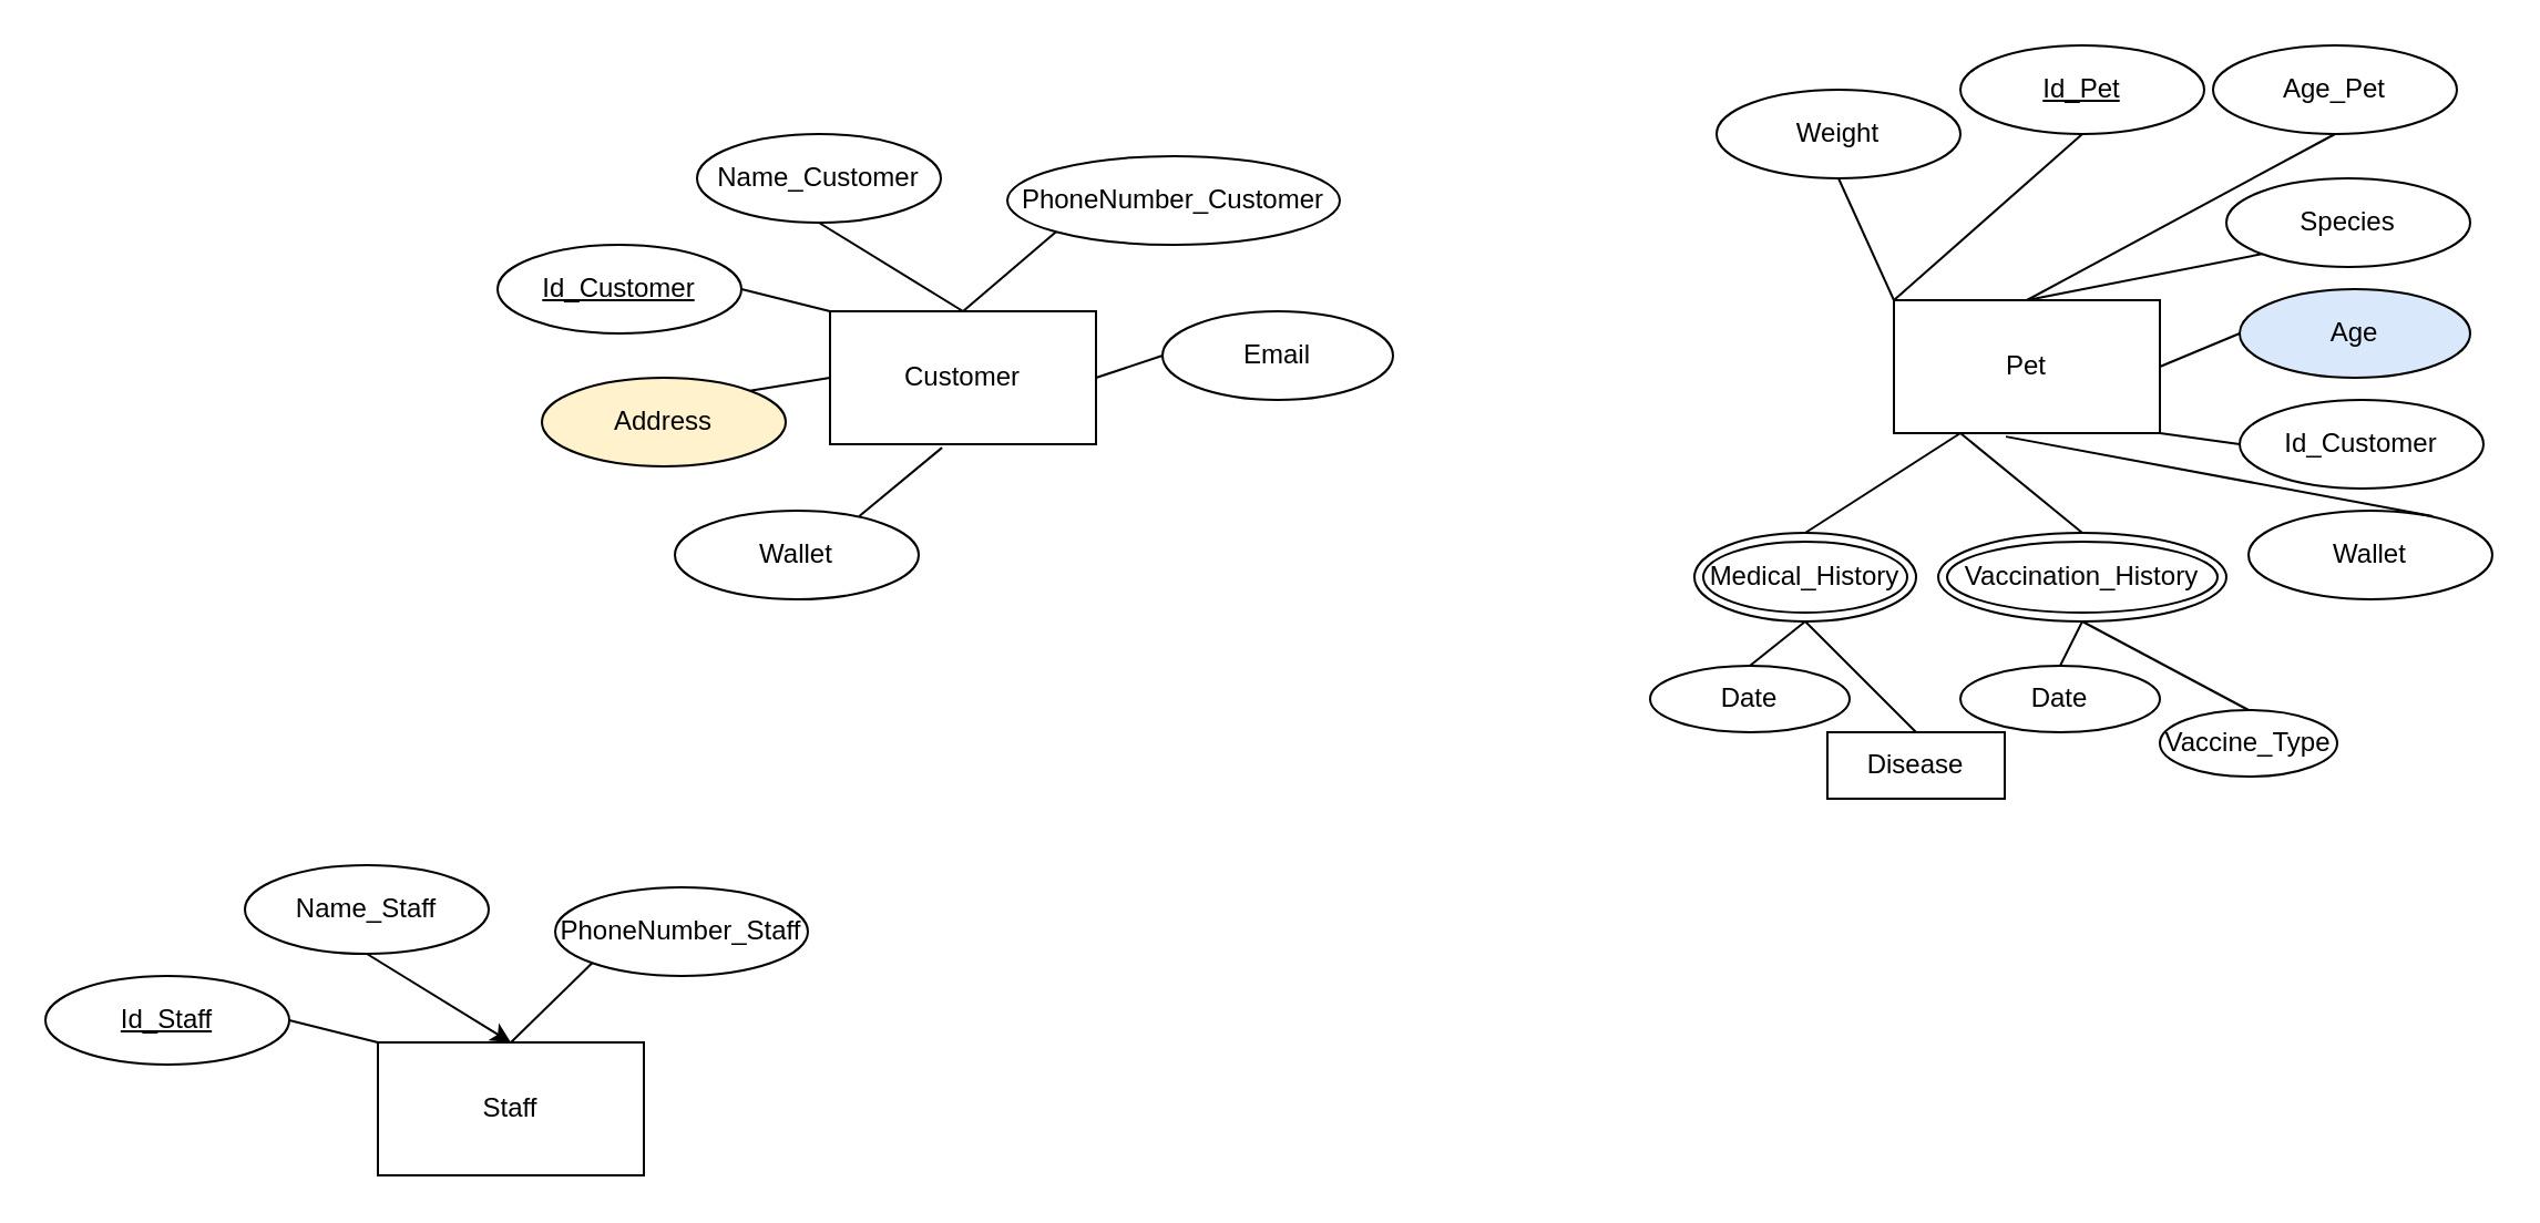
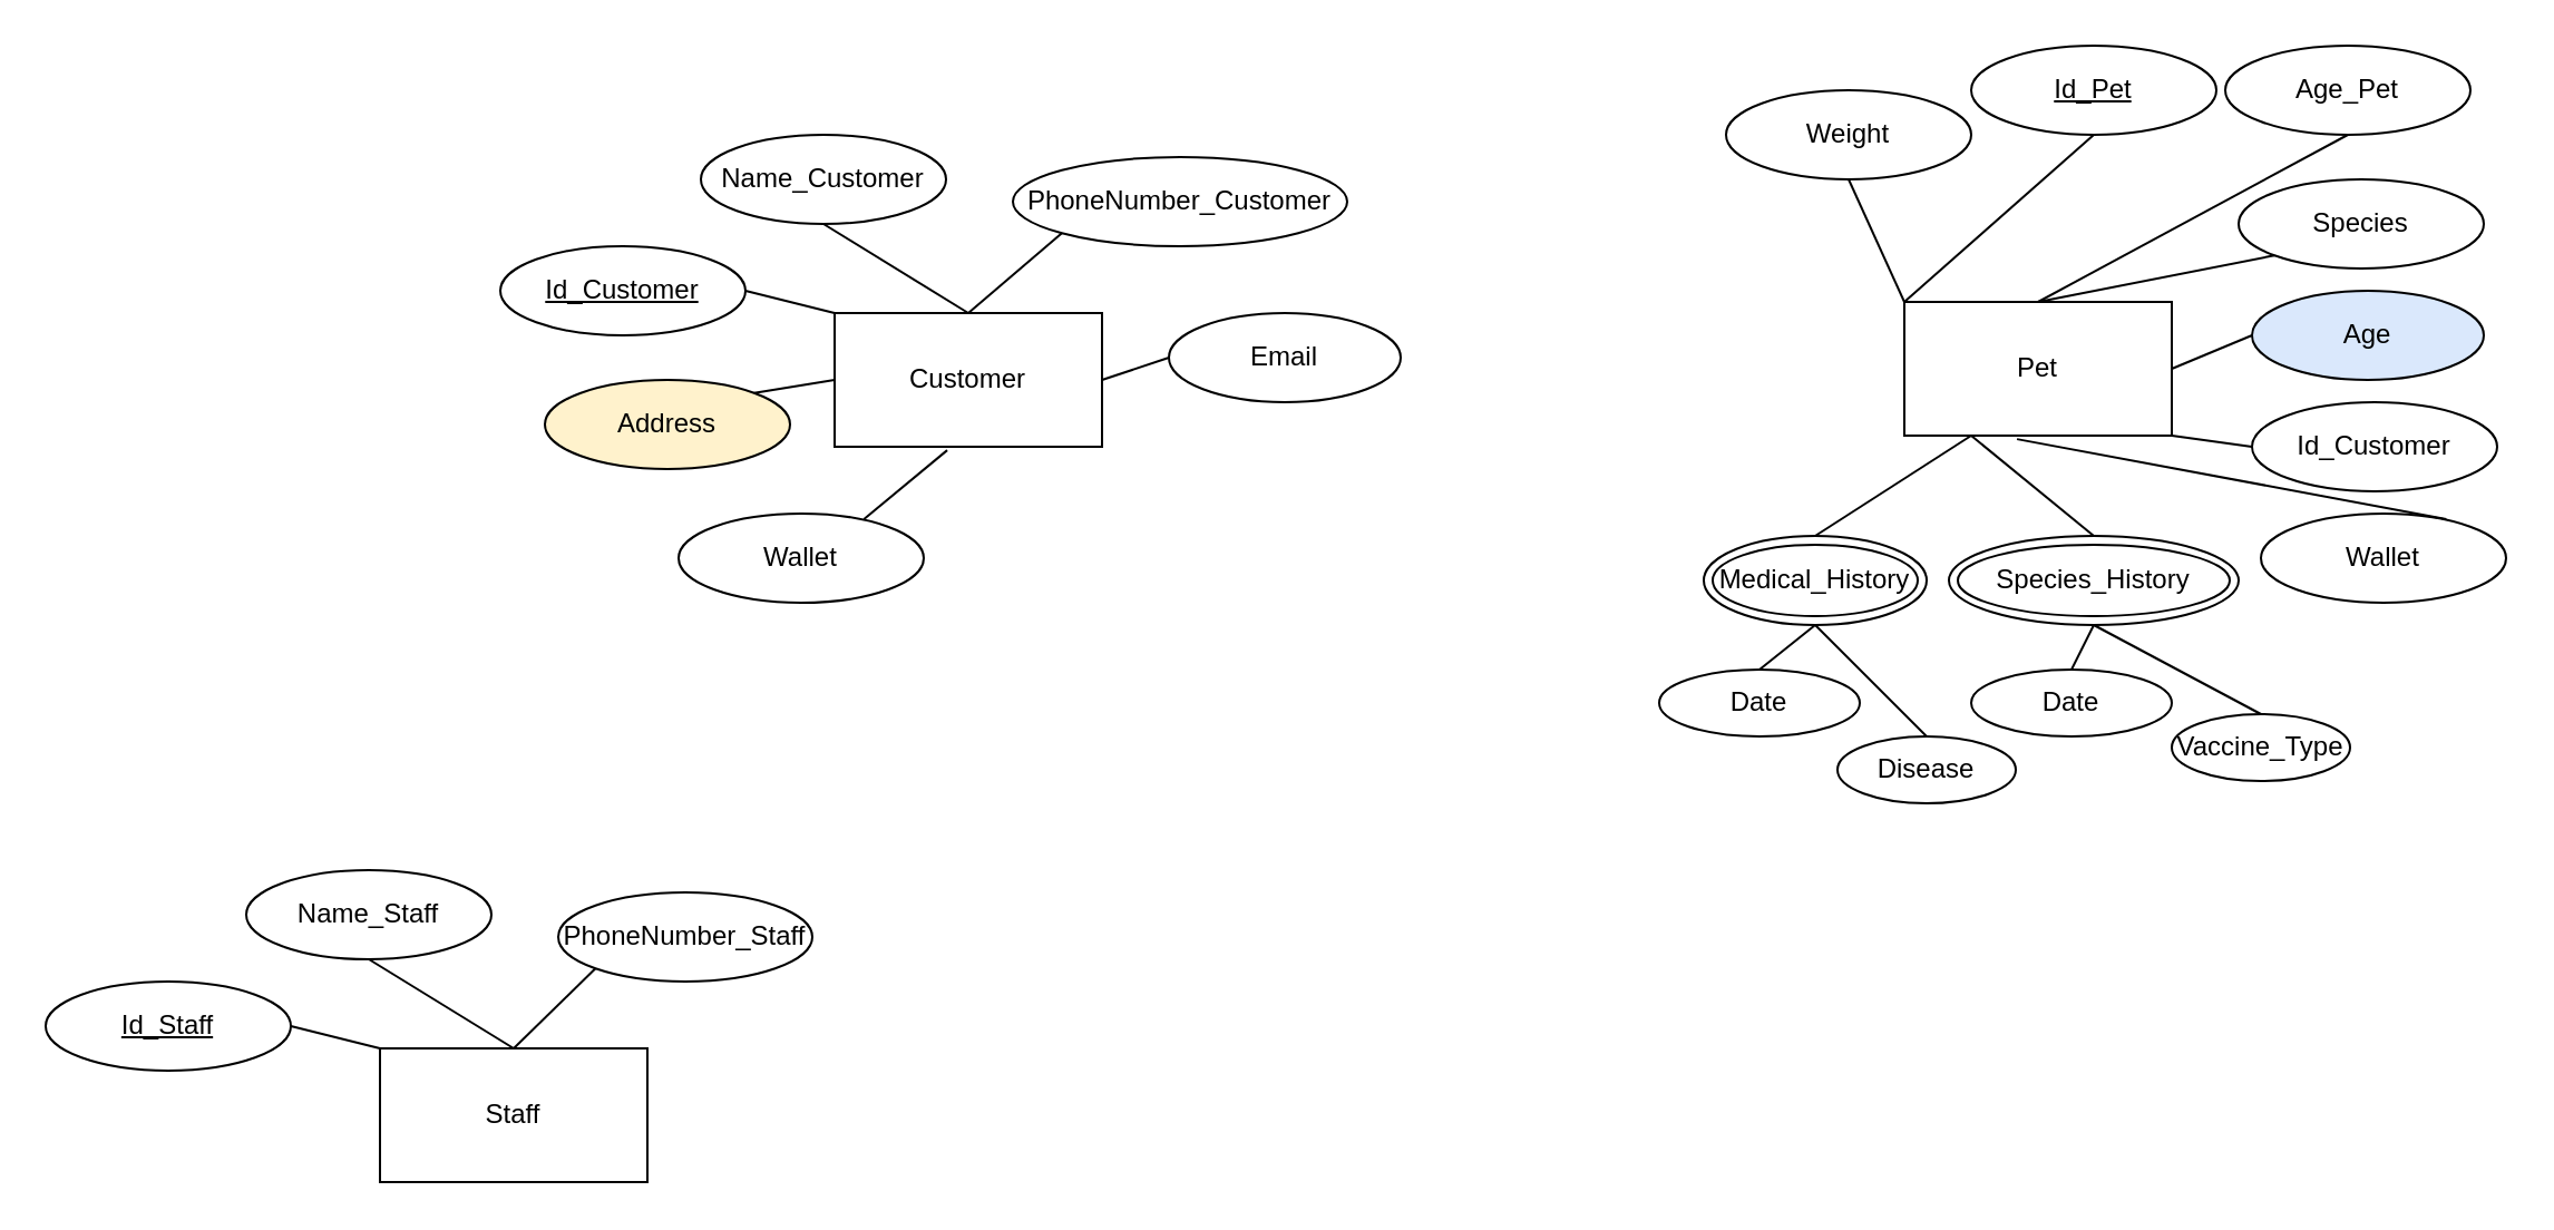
  <mxCell id="0" />
  <mxCell id="1" parent="0" />
  <mxCell id="2" value="Customer" style="rounded=0;whiteSpace=wrap;html=1;" vertex="1" parent="1"><mxGeometry x="374" y="140" width="120" height="60" as="geometry" /></mxCell>
  <mxCell id="3" value="&lt;u&gt;Id_Customer&lt;/u&gt;" style="ellipse;whiteSpace=wrap;html=1;" vertex="1" parent="1"><mxGeometry y="110" width="110" height="40" as="geometry" x="224" /></mxCell>
  <mxCell id="4" value="Address" style="ellipse;whiteSpace=wrap;html=1;fillColor=#fff2cc;" vertex="1" parent="1"><mxGeometry x="244" y="170" width="110" height="40" as="geometry" /></mxCell>
  <mxCell id="5" value="Name_Customer" style="ellipse;whiteSpace=wrap;html=1;" vertex="1" parent="1"><mxGeometry x="314" y="60" width="110" height="40" as="geometry" /></mxCell>
  <mxCell id="6" value="PhoneNumber_Customer" style="ellipse;whiteSpace=wrap;html=1;" vertex="1" parent="1"><mxGeometry x="454" y="70" width="150" height="40" as="geometry" /></mxCell>
  <mxCell id="7" value="Email" style="ellipse;whiteSpace=wrap;html=1;" vertex="1" parent="1"><mxGeometry x="524" y="140" width="104" height="40" as="geometry" /></mxCell>
  <mxCell id="8" value="Wallet" style="ellipse;whiteSpace=wrap;html=1;" vertex="1" parent="1"><mxGeometry x="304" y="230" width="110" height="40" as="geometry" /></mxCell>
  <mxCell id="9" value="" style="endArrow=none;html=1;rounded=0;entryX=0;entryY=1;entryDx=0;entryDy=0;exitX=0.5;exitY=0;exitDx=0;exitDy=0;" edge="1" parent="1" source="2" target="6"><mxGeometry width="50" height="50" relative="1" as="geometry"><mxPoint x="584" y="390" as="sourcePoint" /><mxPoint x="634" y="340" as="targetPoint" /></mxGeometry></mxCell>
  <mxCell id="10" value="" style="endArrow=none;html=1;rounded=0;exitX=0.5;exitY=1;exitDx=0;exitDy=0;entryX=0.5;entryY=0;entryDx=0;entryDy=0;" edge="1" parent="1" source="5" target="2"><mxGeometry width="50" height="50" relative="1" as="geometry"><mxPoint x="594" y="400" as="sourcePoint" /><mxPoint x="644" y="350" as="targetPoint" /></mxGeometry></mxCell>
  <mxCell id="11" value="" style="endArrow=none;html=1;rounded=0;entryX=1;entryY=0.5;entryDx=0;entryDy=0;exitX=0;exitY=0.5;exitDx=0;exitDy=0;" edge="1" parent="1" source="7" target="2"><mxGeometry width="50" height="50" relative="1" as="geometry"><mxPoint x="604" y="410" as="sourcePoint" /><mxPoint x="654" y="360" as="targetPoint" /></mxGeometry></mxCell>
  <mxCell id="12" value="" style="endArrow=none;html=1;rounded=0;exitX=1;exitY=0.5;exitDx=0;exitDy=0;entryX=0;entryY=0;entryDx=0;entryDy=0;" edge="1" parent="1" source="3" target="2"><mxGeometry width="50" height="50" relative="1" as="geometry"><mxPoint x="409" y="120" as="sourcePoint" /><mxPoint x="444" y="150" as="targetPoint" /></mxGeometry></mxCell>
  <mxCell id="13" value="" style="endArrow=none;html=1;rounded=0;exitX=1;exitY=0;exitDx=0;exitDy=0;entryX=0;entryY=0.5;entryDx=0;entryDy=0;" edge="1" parent="1" source="4" target="2"><mxGeometry width="50" height="50" relative="1" as="geometry"><mxPoint x="344" y="140" as="sourcePoint" /><mxPoint x="384" y="150" as="targetPoint" /></mxGeometry></mxCell>
  <mxCell id="14" value="" style="endArrow=none;html=1;rounded=0;entryX=0.421;entryY=1.026;entryDx=0;entryDy=0;entryPerimeter=0;exitX=0.756;exitY=0.062;exitDx=0;exitDy=0;exitPerimeter=0;" edge="1" parent="1" source="8" target="2"><mxGeometry width="50" height="50" relative="1" as="geometry"><mxPoint x="384" y="227" as="sourcePoint" /><mxPoint x="384" y="210" as="targetPoint" /></mxGeometry></mxCell>
  <mxCell id="15" value="Pet" style="rounded=0;whiteSpace=wrap;html=1;" vertex="1" parent="1"><mxGeometry x="854" y="135" width="120" height="60" as="geometry" /></mxCell>
  <mxCell id="16" value="&lt;u&gt;Id_Pet&lt;/u&gt;" style="ellipse;whiteSpace=wrap;html=1;" vertex="1" parent="1"><mxGeometry x="884" y="20" width="110" height="40" as="geometry" /></mxCell>
  <mxCell id="17" value="Weight" style="ellipse;whiteSpace=wrap;html=1;" vertex="1" parent="1"><mxGeometry x="774" y="40" width="110" height="40" as="geometry" /></mxCell>
  <mxCell id="18" value="Age_Pet" style="ellipse;whiteSpace=wrap;html=1;" vertex="1" parent="1"><mxGeometry x="998" y="20" width="110" height="40" as="geometry" /></mxCell>
  <mxCell id="19" value="Species" style="ellipse;whiteSpace=wrap;html=1;" vertex="1" parent="1"><mxGeometry x="1004" y="80" width="110" height="40" as="geometry" /></mxCell>
  <mxCell id="20" value="Age" style="ellipse;whiteSpace=wrap;html=1;fillColor=#dae8fc;" vertex="1" parent="1"><mxGeometry x="1010" y="130" width="104" height="40" as="geometry" /></mxCell>
  <mxCell id="21" value="Wallet" style="ellipse;whiteSpace=wrap;html=1;" vertex="1" parent="1"><mxGeometry x="1014" y="230" width="110" height="40" as="geometry" /></mxCell>
  <mxCell id="22" value="" style="endArrow=none;html=1;rounded=0;entryX=0;entryY=1;entryDx=0;entryDy=0;exitX=0.5;exitY=0;exitDx=0;exitDy=0;" edge="1" source="15" target="19" parent="1"><mxGeometry width="50" height="50" relative="1" as="geometry"><mxPoint x="1064" y="385" as="sourcePoint" /><mxPoint x="1114" y="335" as="targetPoint" /></mxGeometry></mxCell>
  <mxCell id="23" value="" style="endArrow=none;html=1;rounded=0;exitX=0.5;exitY=1;exitDx=0;exitDy=0;entryX=0.5;entryY=0;entryDx=0;entryDy=0;" edge="1" source="18" target="15" parent="1"><mxGeometry width="50" height="50" relative="1" as="geometry"><mxPoint x="1074" y="395" as="sourcePoint" /><mxPoint x="1124" y="345" as="targetPoint" /></mxGeometry></mxCell>
  <mxCell id="24" value="" style="endArrow=none;html=1;rounded=0;entryX=1;entryY=0.5;entryDx=0;entryDy=0;exitX=0;exitY=0.5;exitDx=0;exitDy=0;" edge="1" source="20" target="15" parent="1"><mxGeometry width="50" height="50" relative="1" as="geometry"><mxPoint x="1084" y="405" as="sourcePoint" /><mxPoint x="1134" y="355" as="targetPoint" /></mxGeometry></mxCell>
  <mxCell id="25" value="" style="endArrow=none;html=1;rounded=0;exitX=0.5;exitY=1;exitDx=0;exitDy=0;entryX=0;entryY=0;entryDx=0;entryDy=0;" edge="1" source="16" target="15" parent="1"><mxGeometry width="50" height="50" relative="1" as="geometry"><mxPoint x="889" y="115" as="sourcePoint" /><mxPoint x="924" y="145" as="targetPoint" /></mxGeometry></mxCell>
  <mxCell id="26" value="" style="endArrow=none;html=1;rounded=0;entryX=0;entryY=0;entryDx=0;entryDy=0;exitX=0.5;exitY=1;exitDx=0;exitDy=0;" edge="1" source="17" target="15" parent="1"><mxGeometry width="50" height="50" relative="1" as="geometry"><mxPoint x="868" y="80" as="sourcePoint" /><mxPoint x="854" y="165" as="targetPoint" /></mxGeometry></mxCell>
  <mxCell id="27" value="" style="endArrow=none;html=1;rounded=0;entryX=0.421;entryY=1.026;entryDx=0;entryDy=0;entryPerimeter=0;exitX=0.756;exitY=0.062;exitDx=0;exitDy=0;exitPerimeter=0;" edge="1" source="21" target="15" parent="1"><mxGeometry width="50" height="50" relative="1" as="geometry"><mxPoint x="864" y="222" as="sourcePoint" /><mxPoint x="864" y="205" as="targetPoint" /></mxGeometry></mxCell>
  <mxCell id="28" value="Id_Customer" style="ellipse;whiteSpace=wrap;html=1;" vertex="1" parent="1"><mxGeometry x="1010" y="180" width="110" height="40" as="geometry" /></mxCell>
  <mxCell id="29" value="" style="endArrow=none;html=1;rounded=0;entryX=1;entryY=1;entryDx=0;entryDy=0;exitX=0;exitY=0.5;exitDx=0;exitDy=0;" edge="1" source="28" parent="1" target="15"><mxGeometry width="50" height="50" relative="1" as="geometry"><mxPoint x="1104" y="270" as="sourcePoint" /><mxPoint x="924" y="370" as="targetPoint" /></mxGeometry></mxCell>
  <mxCell id="30" value="Medical_History" style="ellipse;shape=doubleEllipse;whiteSpace=wrap;html=1;" vertex="1" parent="1"><mxGeometry x="764" y="240" width="100" height="40" as="geometry" /></mxCell>
- <mxCell id="31" value="Vaccination_History" style="ellipse;shape=doubleEllipse;whiteSpace=wrap;html=1;" vertex="1" parent="1"><mxGeometry x="874" y="240" width="130" height="40" as="geometry" /></mxCell>
+ <mxCell id="31" value="Species_History" style="ellipse;shape=doubleEllipse;whiteSpace=wrap;html=1;" vertex="1" parent="1"><mxGeometry x="874" y="240" width="130" height="40" as="geometry" /></mxCell>
  <mxCell id="32" value="" style="endArrow=none;html=1;rounded=0;exitX=0.25;exitY=1;exitDx=0;exitDy=0;entryX=0.5;entryY=0;entryDx=0;entryDy=0;" edge="1" parent="1" source="15" target="30"><mxGeometry width="50" height="50" relative="1" as="geometry"><mxPoint x="878" y="84" as="sourcePoint" /><mxPoint x="864" y="145" as="targetPoint" /></mxGeometry></mxCell>
  <mxCell id="33" value="" style="endArrow=none;html=1;rounded=0;exitX=0.25;exitY=1;exitDx=0;exitDy=0;entryX=0.5;entryY=0;entryDx=0;entryDy=0;" edge="1" parent="1" source="15" target="31"><mxGeometry width="50" height="50" relative="1" as="geometry"><mxPoint x="878" y="84" as="sourcePoint" /><mxPoint x="864" y="145" as="targetPoint" /></mxGeometry></mxCell>
- <mxCell id="34" value="Disease" style="whiteSpace=wrap;html=1;rounded=0;" vertex="1" parent="1"><mxGeometry x="824" y="330" width="80" height="30" as="geometry" /></mxCell>
+ <mxCell id="34" value="Disease" style="ellipse;whiteSpace=wrap;html=1;" vertex="1" parent="1"><mxGeometry x="824" y="330" width="80" height="30" as="geometry" /></mxCell>
  <mxCell id="35" value="Date" style="ellipse;whiteSpace=wrap;html=1;" vertex="1" parent="1"><mxGeometry x="744" y="300" width="90" height="30" as="geometry" /></mxCell>
  <mxCell id="36" value="Vaccine_Type" style="ellipse;whiteSpace=wrap;html=1;" vertex="1" parent="1"><mxGeometry x="974" y="320" width="80" height="30" as="geometry" /></mxCell>
  <mxCell id="37" value="Date" style="ellipse;whiteSpace=wrap;html=1;" vertex="1" parent="1"><mxGeometry x="884" y="300" width="90" height="30" as="geometry" /></mxCell>
  <mxCell id="38" value="" style="endArrow=none;html=1;rounded=0;exitX=0.5;exitY=1;exitDx=0;exitDy=0;entryX=0.5;entryY=0;entryDx=0;entryDy=0;" edge="1" parent="1" source="30" target="35"><mxGeometry width="50" height="50" relative="1" as="geometry"><mxPoint x="894" y="205" as="sourcePoint" /><mxPoint x="824" y="250" as="targetPoint" /></mxGeometry></mxCell>
  <mxCell id="39" value="" style="endArrow=none;html=1;rounded=0;exitX=0.5;exitY=1;exitDx=0;exitDy=0;entryX=0.5;entryY=0;entryDx=0;entryDy=0;" edge="1" parent="1" source="30" target="34"><mxGeometry width="50" height="50" relative="1" as="geometry"><mxPoint x="824" y="290" as="sourcePoint" /><mxPoint x="799" y="310" as="targetPoint" /></mxGeometry></mxCell>
  <mxCell id="40" value="" style="endArrow=none;html=1;rounded=0;exitX=0.5;exitY=1;exitDx=0;exitDy=0;entryX=0.5;entryY=0;entryDx=0;entryDy=0;" edge="1" parent="1" source="31" target="36"><mxGeometry width="50" height="50" relative="1" as="geometry"><mxPoint x="824" y="290" as="sourcePoint" /><mxPoint x="874" y="340" as="targetPoint" /></mxGeometry></mxCell>
  <mxCell id="41" value="" style="endArrow=none;html=1;rounded=0;exitX=0.5;exitY=1;exitDx=0;exitDy=0;entryX=0.5;entryY=0;entryDx=0;entryDy=0;" edge="1" parent="1" source="31" target="37"><mxGeometry width="50" height="50" relative="1" as="geometry"><mxPoint x="949" y="290" as="sourcePoint" /><mxPoint x="1024" y="330" as="targetPoint" /></mxGeometry></mxCell>
  <mxCell id="42" value="Staff" style="rounded=0;whiteSpace=wrap;html=1;" vertex="1" parent="1"><mxGeometry x="170" y="470" width="120" height="60" as="geometry" /></mxCell>
  <mxCell id="43" value="&lt;u&gt;Id_Staff&lt;/u&gt;" style="ellipse;whiteSpace=wrap;html=1;" vertex="1" parent="1"><mxGeometry x="20" y="440" width="110" height="40" as="geometry" /></mxCell>
  <mxCell id="44" value="Name_Staff" style="ellipse;whiteSpace=wrap;html=1;" vertex="1" parent="1"><mxGeometry x="110" y="390" width="110" height="40" as="geometry" /></mxCell>
  <mxCell id="45" value="PhoneNumber_Staff" style="ellipse;whiteSpace=wrap;html=1;" vertex="1" parent="1"><mxGeometry x="250" y="400" width="114" height="40" as="geometry" /></mxCell>
  <mxCell id="46" value="" style="endArrow=none;html=1;rounded=0;entryX=0;entryY=1;entryDx=0;entryDy=0;exitX=0.5;exitY=0;exitDx=0;exitDy=0;" edge="1" source="42" target="45" parent="1"><mxGeometry width="50" height="50" relative="1" as="geometry"><mxPoint x="380" y="720" as="sourcePoint" /><mxPoint x="430" y="670" as="targetPoint" /></mxGeometry></mxCell>
- <mxCell id="47" value="" style="endArrow=classic;html=1;rounded=0;exitX=0.5;exitY=1;exitDx=0;exitDy=0;entryX=0.5;entryY=0;entryDx=0;entryDy=0;" edge="1" source="44" target="42" parent="1"><mxGeometry width="50" height="50" relative="1" as="geometry"><mxPoint x="390" y="730" as="sourcePoint" /><mxPoint x="440" y="680" as="targetPoint" /></mxGeometry></mxCell>
+ <mxCell id="47" value="" style="endArrow=none;html=1;rounded=0;exitX=0.5;exitY=1;exitDx=0;exitDy=0;entryX=0.5;entryY=0;entryDx=0;entryDy=0;" edge="1" source="44" target="42" parent="1"><mxGeometry width="50" height="50" relative="1" as="geometry"><mxPoint x="390" y="730" as="sourcePoint" /><mxPoint x="440" y="680" as="targetPoint" /></mxGeometry></mxCell>
  <mxCell id="48" value="" style="endArrow=none;html=1;rounded=0;exitX=1;exitY=0.5;exitDx=0;exitDy=0;entryX=0;entryY=0;entryDx=0;entryDy=0;" edge="1" source="43" target="42" parent="1"><mxGeometry width="50" height="50" relative="1" as="geometry"><mxPoint x="205" y="450" as="sourcePoint" /><mxPoint x="240" y="480" as="targetPoint" /></mxGeometry></mxCell>
